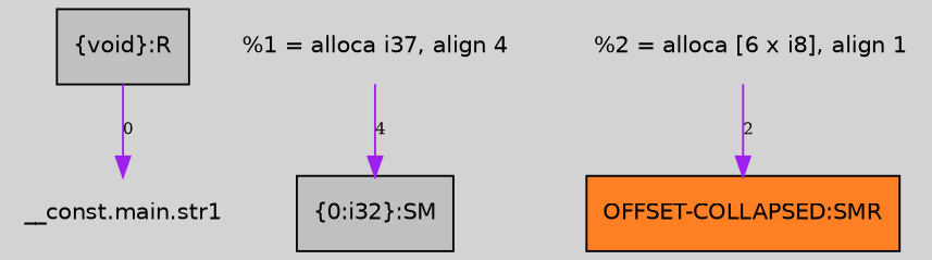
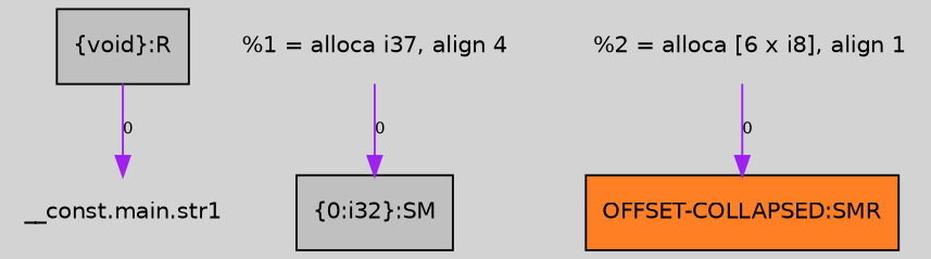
  digraph {
    bgcolor=lightgray
    fontname=Helvetica
    node [fontname=Helvetica fontsize=11 shape=record]
    edge [arrowtail=tee color=purple fontsize=8]
    n1 [fillcolor=gray label="{\{void\}:R}" style=filled]
    n2 [label="__const.main.str1" shape=plaintext]
    n3 [fillcolor=gray label="{\{0:i32\}:SM}" style=filled]
    n4 [fillcolor=chocolate1 label="{OFFSET-COLLAPSED:SMR}" style=filled]
    n5 [label="%1 = alloca i37, align 4" shape=plaintext]
    n6 [label="  %2 = alloca [6 x i8], align 1" shape=plaintext]
    n1 -> n2 [label=0]
-   n5 -> n3 [label=4]
-   n6 -> n4 [label=2]
+   n5 -> n3 [label=0]
+   n6 -> n4 [label=0]
  }
